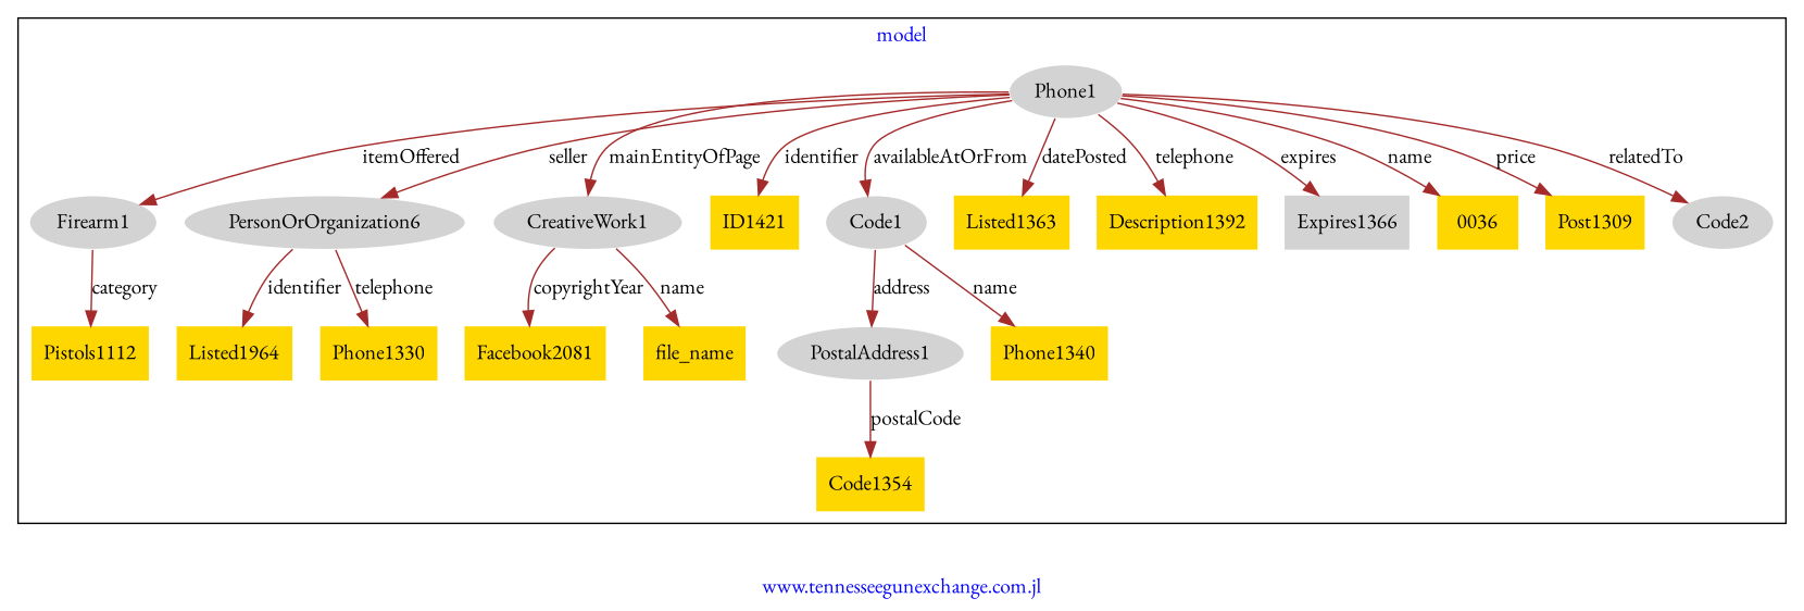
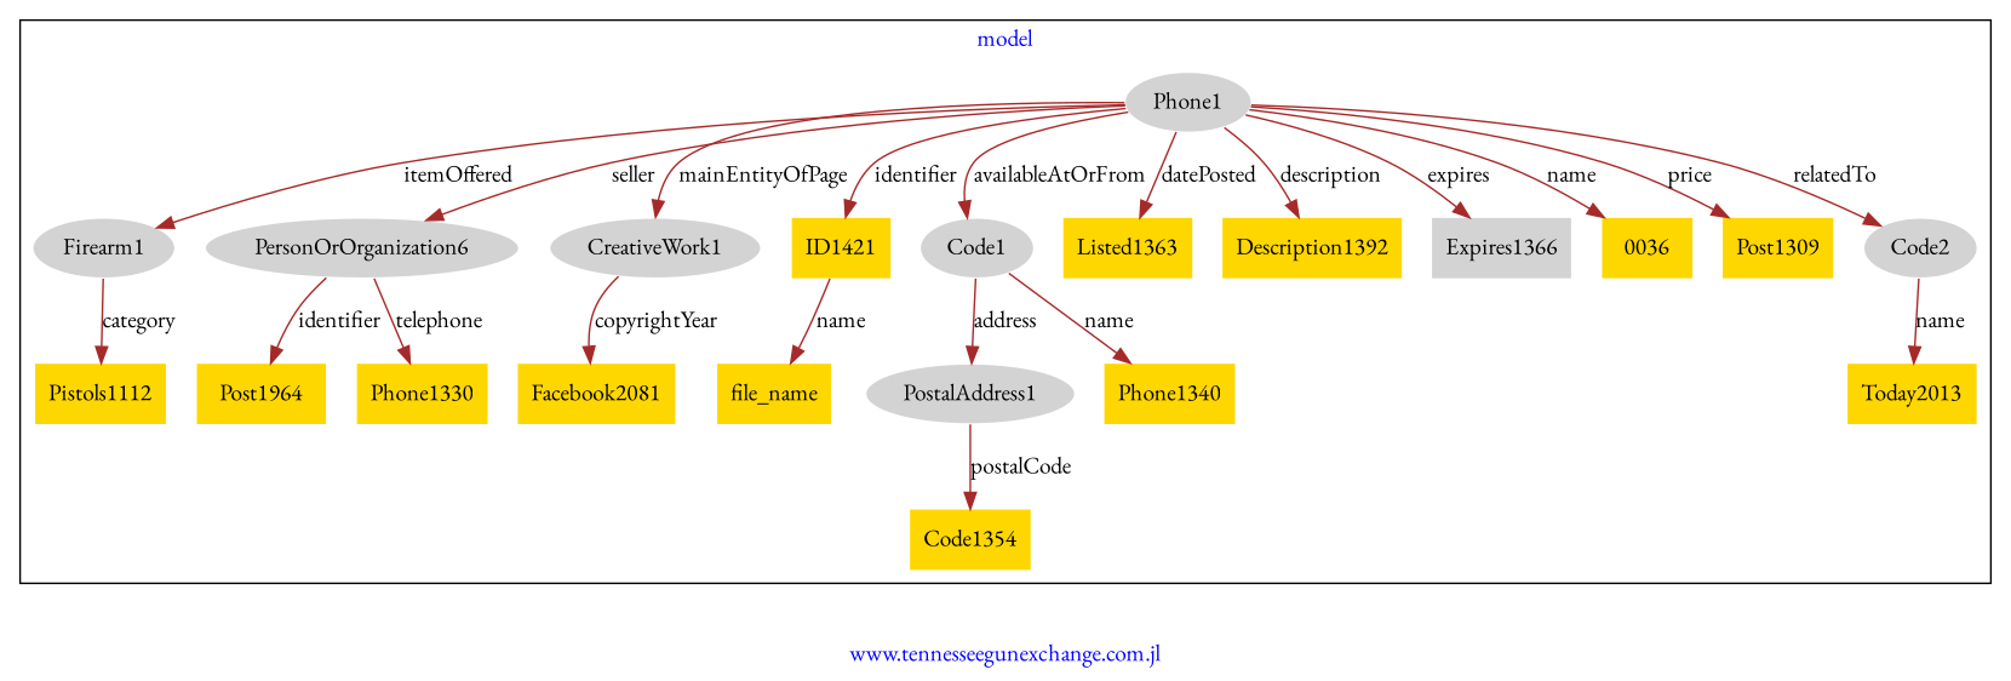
  digraph {
    fontcolor=blue
    fontname="EB Garamond"
    label="www.tennesseegunexchange.com.jl"
    remincross=true
    node [fillcolor=gold fontname="EB Garamond" style=filled shape=plaintext]
    edge [color=brown fontcolor=black fontname="EB Garamond"]
    n1 [color=white fillcolor=lightgray label=Firearm1 shape=""]
    n2 [label=Pistols1112]
    n3 [color=white fillcolor=lightgray label=PersonOrOrganization6 shape=""]
-   n4 [label=Listed1964]
+   n4 [label=Post1964]
    n5 [label=Phone1330]
    n6 [color=white fillcolor=lightgray label=CreativeWork1 shape=""]
    n7 [label=Facebook2081]
    n8 [label=file_name]
    n9 [color=white fillcolor=lightgray label=Phone1 shape=""]
    n10 [label=ID1421]
    n11 [color=white fillcolor=lightgray label=Code1 shape=""]
    n12 [label=Listed1363]
    n13 [label=Description1392]
    n14 [fillcolor=lightgray label=Expires1366]
    n15 [label=0036]
    n16 [label=Post1309]
    n17 [color=white fillcolor=lightgray label=Code2 shape=""]
+   n18 [label=Today2013]
    n19 [color=white fillcolor=lightgray label=PostalAddress1 shape=""]
    n20 [label=Phone1340]
    n21 [label=Code1354]
    subgraph cluster_1 {
      label=model
      n1
      n2
      n3
      n4
      n5
      n6
      n7
      n8
      n9
      n10
      n11
      n12
      n13
      n14
      n15
      n16
      n17
+     n18
      n19
      n20
      n21
    }
    n1 -> n2 [label=category]
    n3 -> n4 [label=identifier]
    n3 -> n5 [label=telephone]
    n6 -> n7 [label=copyrightYear]
-   n6 -> n8 [label=name]
+   n10 -> n8 [label=name]
    n9 -> n1 [label=itemOffered]
    n9 -> n3 [label=seller]
    n9 -> n6 [label=mainEntityOfPage]
    n9 -> n10 [label=identifier]
    n9 -> n11 [label=availableAtOrFrom]
    n9 -> n12 [label=datePosted]
-   n9 -> n13 [label=telephone]
+   n9 -> n13 [label=description]
    n9 -> n14 [label=expires]
    n9 -> n15 [label=name]
    n9 -> n16 [label=price]
    n9 -> n17 [label=relatedTo]
    n11 -> n19 [label=address]
    n11 -> n20 [label=name]
+   n17 -> n18 [label=name]
    n19 -> n21 [label=postalCode]
  }
